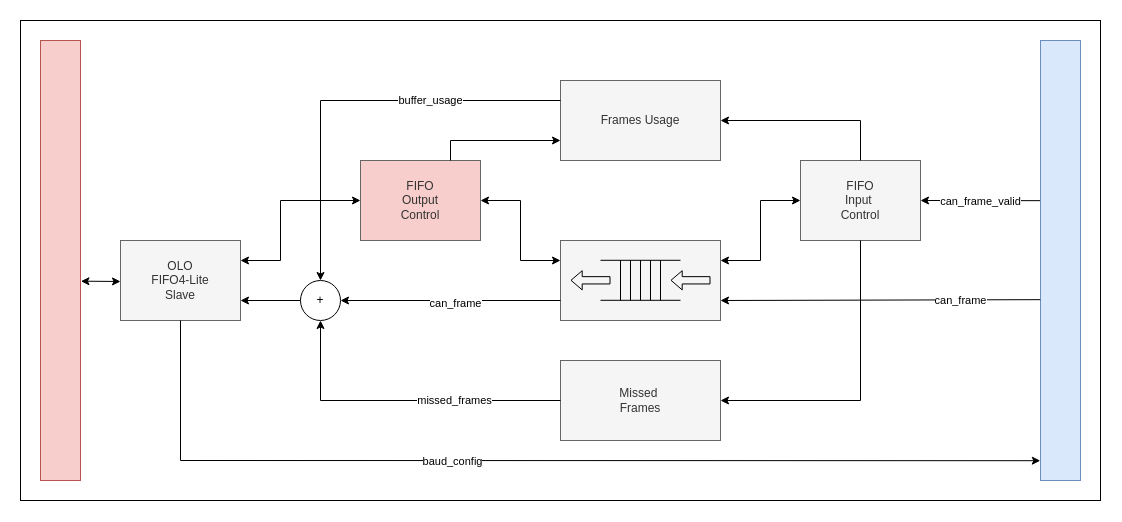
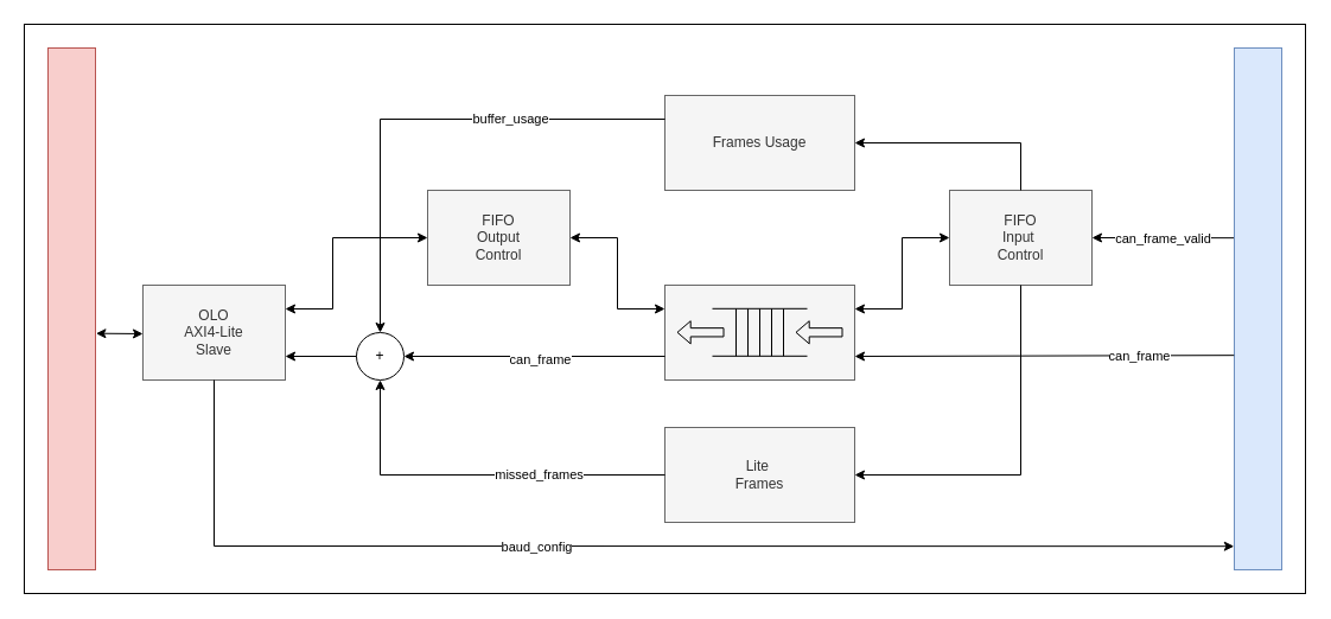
  <mxCell id="0" />
  <mxCell id="1" parent="0" />
  <mxCell id="2" value="" style="rounded=0;whiteSpace=wrap;html=1;" parent="1" vertex="1"><mxGeometry x="20" y="20" width="1080" height="480" as="geometry" /></mxCell>
  <mxCell id="3" value="" style="rounded=0;whiteSpace=wrap;html=1;fillColor=#f5f5f5;fontColor=#333333;strokeColor=#666666;" parent="1" vertex="1"><mxGeometry x="560" y="240" width="160" height="80" as="geometry" /></mxCell>
  <mxCell id="4" value="" style="endArrow=none;html=1;rounded=0;" parent="1" edge="1"><mxGeometry width="50" height="50" relative="1" as="geometry"><mxPoint x="600" y="259.8" as="sourcePoint" /><mxPoint x="680" y="259.8" as="targetPoint" /></mxGeometry></mxCell>
  <mxCell id="5" value="" style="endArrow=none;html=1;rounded=0;" parent="1" edge="1"><mxGeometry width="50" height="50" relative="1" as="geometry"><mxPoint x="600" y="299.8" as="sourcePoint" /><mxPoint x="680" y="299.8" as="targetPoint" /></mxGeometry></mxCell>
  <mxCell id="6" value="" style="endArrow=none;html=1;rounded=0;" parent="1" edge="1"><mxGeometry width="50" height="50" relative="1" as="geometry"><mxPoint x="620" y="299.8" as="sourcePoint" /><mxPoint x="620" y="259.8" as="targetPoint" /></mxGeometry></mxCell>
  <mxCell id="7" value="" style="endArrow=none;html=1;rounded=0;" parent="1" edge="1"><mxGeometry width="50" height="50" relative="1" as="geometry"><mxPoint x="630" y="299.8" as="sourcePoint" /><mxPoint x="630" y="259.8" as="targetPoint" /></mxGeometry></mxCell>
  <mxCell id="8" value="" style="endArrow=none;html=1;rounded=0;" parent="1" edge="1"><mxGeometry width="50" height="50" relative="1" as="geometry"><mxPoint x="640" y="299.8" as="sourcePoint" /><mxPoint x="640" y="259.8" as="targetPoint" /></mxGeometry></mxCell>
  <mxCell id="9" value="" style="endArrow=none;html=1;rounded=0;" parent="1" edge="1"><mxGeometry width="50" height="50" relative="1" as="geometry"><mxPoint x="650" y="299.8" as="sourcePoint" /><mxPoint x="650" y="259.8" as="targetPoint" /></mxGeometry></mxCell>
  <mxCell id="10" value="" style="endArrow=none;html=1;rounded=0;" parent="1" edge="1"><mxGeometry width="50" height="50" relative="1" as="geometry"><mxPoint x="660" y="299.8" as="sourcePoint" /><mxPoint x="660" y="259.8" as="targetPoint" /></mxGeometry></mxCell>
  <mxCell id="11" value="" style="shape=flexArrow;endArrow=classic;html=1;rounded=0;width=7.308;endSize=3.398;endWidth=10.902;" parent="1" edge="1"><mxGeometry width="50" height="50" relative="1" as="geometry"><mxPoint x="710" y="279.8" as="sourcePoint" /><mxPoint x="670" y="279.8" as="targetPoint" /></mxGeometry></mxCell>
  <mxCell id="12" value="" style="shape=flexArrow;endArrow=classic;html=1;rounded=0;width=7.308;endSize=3.398;endWidth=10.902;" parent="1" edge="1"><mxGeometry width="50" height="50" relative="1" as="geometry"><mxPoint x="610" y="279.8" as="sourcePoint" /><mxPoint x="570" y="279.8" as="targetPoint" /></mxGeometry></mxCell>
  <mxCell id="13" value="FIFO&lt;br&gt;Input&amp;nbsp;&lt;br&gt;Control" style="rounded=0;whiteSpace=wrap;html=1;fillColor=#f5f5f5;fontColor=#333333;strokeColor=#666666;" parent="1" vertex="1"><mxGeometry x="800" y="160" width="120" height="80" as="geometry" /></mxCell>
- <mxCell id="14" value="FIFO&lt;br&gt;Output&lt;br&gt;Control" style="rounded=0;whiteSpace=wrap;html=1;fillColor=#f8cecc;fontColor=#333333;strokeColor=#666666;" parent="1" vertex="1"><mxGeometry y="160" width="120" height="80" as="geometry" x="360" /></mxCell>
+ <mxCell id="14" value="FIFO&lt;br&gt;Output&lt;br&gt;Control" style="rounded=0;whiteSpace=wrap;html=1;fillColor=#f5f5f5;fontColor=#333333;strokeColor=#666666;" parent="1" vertex="1"><mxGeometry y="160" width="120" height="80" as="geometry" x="360" /></mxCell>
  <mxCell id="15" value="" style="endArrow=classic;startArrow=classic;html=1;rounded=0;entryX=0;entryY=0.25;entryDx=0;entryDy=0;" parent="1" target="3" edge="1"><mxGeometry width="50" height="50" relative="1" as="geometry"><mxPoint x="480" y="200" as="sourcePoint" /><mxPoint x="530" y="150" as="targetPoint" /><Array as="points"><mxPoint x="520" y="200" /><mxPoint x="520" y="260" /></Array></mxGeometry></mxCell>
  <mxCell id="16" value="" style="endArrow=classic;startArrow=classic;html=1;rounded=0;exitX=1;exitY=0.25;exitDx=0;exitDy=0;" parent="1" source="3" edge="1"><mxGeometry width="50" height="50" relative="1" as="geometry"><mxPoint x="750" y="250" as="sourcePoint" /><mxPoint x="800" y="200" as="targetPoint" /><Array as="points"><mxPoint x="760" y="260" /><mxPoint x="760" y="200" /></Array></mxGeometry></mxCell>
  <mxCell id="17" value="" style="endArrow=classic;html=1;rounded=0;entryX=1;entryY=0.5;entryDx=0;entryDy=0;exitX=-0.006;exitY=0.364;exitDx=0;exitDy=0;exitPerimeter=0;" parent="1" source="19" target="13" edge="1"><mxGeometry width="50" height="50" relative="1" as="geometry"><mxPoint x="1000" y="200" as="sourcePoint" /><mxPoint x="1070" y="210" as="targetPoint" /></mxGeometry></mxCell>
  <mxCell id="18" value="can_frame_valid" style="edgeLabel;html=1;align=center;verticalAlign=middle;resizable=0;points=[];" parent="17" vertex="1" connectable="0"><mxGeometry x="-0.004" relative="1" as="geometry"><mxPoint as="offset" /></mxGeometry></mxCell>
  <mxCell id="19" value="" style="rounded=0;whiteSpace=wrap;html=1;fillColor=#dae8fc;strokeColor=#6c8ebf;" parent="1" vertex="1"><mxGeometry x="1040" y="40" width="40" height="440" as="geometry" /></mxCell>
  <mxCell id="20" value="" style="endArrow=classic;html=1;rounded=0;entryX=1;entryY=0.75;entryDx=0;entryDy=0;exitX=-0.006;exitY=0.589;exitDx=0;exitDy=0;exitPerimeter=0;" parent="1" source="19" target="3" edge="1"><mxGeometry width="50" height="50" relative="1" as="geometry"><mxPoint x="790" y="300" as="sourcePoint" /><mxPoint x="740" y="300" as="targetPoint" /></mxGeometry></mxCell>
  <mxCell id="21" value="can_frame" style="edgeLabel;html=1;align=center;verticalAlign=middle;resizable=0;points=[];" parent="20" vertex="1" connectable="0"><mxGeometry x="-0.001" y="2" relative="1" as="geometry"><mxPoint x="80" y="-2" as="offset" /></mxGeometry></mxCell>
  <mxCell id="22" value="Frames Usage" style="rounded=0;whiteSpace=wrap;html=1;fillColor=#f5f5f5;fontColor=#333333;strokeColor=#666666;" parent="1" vertex="1"><mxGeometry x="560" y="80" width="160" height="80" as="geometry" /></mxCell>
  <mxCell id="23" value="" style="endArrow=classic;html=1;rounded=0;entryX=1;entryY=0.5;entryDx=0;entryDy=0;" parent="1" target="22" edge="1"><mxGeometry width="50" height="50" relative="1" as="geometry"><mxPoint x="860" y="160" as="sourcePoint" /><mxPoint x="910" y="110" as="targetPoint" /><Array as="points"><mxPoint x="860" y="120" /></Array></mxGeometry></mxCell>
- <mxCell id="24" value="" style="endArrow=classic;html=1;rounded=0;exitX=0.75;exitY=0;exitDx=0;exitDy=0;entryX=0;entryY=0.75;entryDx=0;entryDy=0;" parent="1" source="14" target="22" edge="1"><mxGeometry width="50" height="50" relative="1" as="geometry"><mxPoint x="440" y="150" as="sourcePoint" /><mxPoint x="490" y="100" as="targetPoint" /><Array as="points"><mxPoint x="450" y="140" /></Array></mxGeometry></mxCell>
- <mxCell id="25" value="OLO&lt;br&gt;FIFO4-Lite&lt;br&gt;Slave" style="rounded=0;whiteSpace=wrap;html=1;fillColor=#f5f5f5;fontColor=#333333;strokeColor=#666666;" parent="1" vertex="1"><mxGeometry x="120" y="240" width="120" height="80" as="geometry" /></mxCell>
+ <mxCell id="25" value="OLO&lt;br&gt;AXI4-Lite&lt;br&gt;Slave" style="rounded=0;whiteSpace=wrap;html=1;fillColor=#f5f5f5;fontColor=#333333;strokeColor=#666666;" parent="1" vertex="1"><mxGeometry x="120" y="240" width="120" height="80" as="geometry" /></mxCell>
  <mxCell id="26" value="" style="endArrow=classic;startArrow=classic;html=1;rounded=0;exitX=1;exitY=0.25;exitDx=0;exitDy=0;entryX=0;entryY=0.5;entryDx=0;entryDy=0;" parent="1" source="25" target="14" edge="1"><mxGeometry width="50" height="50" relative="1" as="geometry"><mxPoint x="260" y="290" as="sourcePoint" /><mxPoint x="310" y="240" as="targetPoint" /><Array as="points"><mxPoint x="280" y="260" /><mxPoint x="280" y="200" /><mxPoint x="320" y="200" /></Array></mxGeometry></mxCell>
  <mxCell id="27" value="" style="endArrow=classic;html=1;rounded=0;exitX=0;exitY=0.25;exitDx=0;exitDy=0;entryX=0.5;entryY=0;entryDx=0;entryDy=0;" parent="1" source="22" target="29" edge="1"><mxGeometry width="50" height="50" relative="1" as="geometry"><mxPoint x="380" y="130" as="sourcePoint" /><mxPoint x="430" y="80" as="targetPoint" /><Array as="points"><mxPoint x="320" y="100" /></Array></mxGeometry></mxCell>
  <mxCell id="28" value="buffer_usage" style="edgeLabel;html=1;align=center;verticalAlign=middle;resizable=0;points=[];" parent="27" vertex="1" connectable="0"><mxGeometry x="-0.375" y="-1" relative="1" as="geometry"><mxPoint as="offset" /></mxGeometry></mxCell>
  <mxCell id="29" value="+" style="ellipse;whiteSpace=wrap;html=1;aspect=fixed;" parent="1" vertex="1"><mxGeometry x="300" y="280" width="40" height="40" as="geometry" /></mxCell>
  <mxCell id="30" value="" style="endArrow=classic;html=1;rounded=0;entryX=1;entryY=0.75;entryDx=0;entryDy=0;exitX=0;exitY=0.5;exitDx=0;exitDy=0;" parent="1" source="29" target="25" edge="1"><mxGeometry width="50" height="50" relative="1" as="geometry"><mxPoint x="320" y="390" as="sourcePoint" /><mxPoint x="370" y="340" as="targetPoint" /></mxGeometry></mxCell>
  <mxCell id="31" value="" style="endArrow=classic;html=1;rounded=0;entryX=1;entryY=0.5;entryDx=0;entryDy=0;exitX=0;exitY=0.75;exitDx=0;exitDy=0;" parent="1" source="3" target="29" edge="1"><mxGeometry width="50" height="50" relative="1" as="geometry"><mxPoint x="490" y="390" as="sourcePoint" /><mxPoint x="540" y="340" as="targetPoint" /></mxGeometry></mxCell>
  <mxCell id="32" value="can_frame" style="edgeLabel;html=1;align=center;verticalAlign=middle;resizable=0;points=[];" parent="31" vertex="1" connectable="0"><mxGeometry x="-0.033" y="2" relative="1" as="geometry"><mxPoint as="offset" /></mxGeometry></mxCell>
- <mxCell id="33" value="Missed&amp;nbsp;&lt;br&gt;Frames" style="rounded=0;whiteSpace=wrap;html=1;fillColor=#f5f5f5;fontColor=#333333;strokeColor=#666666;" parent="1" vertex="1"><mxGeometry x="560" y="360" width="160" height="80" as="geometry" /></mxCell>
+ <mxCell id="33" value="Lite&amp;nbsp;&lt;br&gt;Frames" style="rounded=0;whiteSpace=wrap;html=1;fillColor=#f5f5f5;fontColor=#333333;strokeColor=#666666;" parent="1" vertex="1"><mxGeometry x="560" y="360" width="160" height="80" as="geometry" /></mxCell>
  <mxCell id="34" value="" style="endArrow=classic;html=1;rounded=0;exitX=0.5;exitY=1;exitDx=0;exitDy=0;entryX=1;entryY=0.5;entryDx=0;entryDy=0;" parent="1" source="13" target="33" edge="1"><mxGeometry width="50" height="50" relative="1" as="geometry"><mxPoint x="800" y="425" as="sourcePoint" /><mxPoint x="850" y="375" as="targetPoint" /><Array as="points"><mxPoint x="860" y="400" /></Array></mxGeometry></mxCell>
  <mxCell id="35" value="" style="endArrow=classic;html=1;rounded=0;exitX=0;exitY=0.5;exitDx=0;exitDy=0;entryX=0.5;entryY=1;entryDx=0;entryDy=0;" parent="1" source="33" target="29" edge="1"><mxGeometry width="50" height="50" relative="1" as="geometry"><mxPoint x="395" y="425" as="sourcePoint" /><mxPoint x="445" y="375" as="targetPoint" /><Array as="points"><mxPoint x="320" y="400" /></Array></mxGeometry></mxCell>
  <mxCell id="36" value="missed_frames" style="edgeLabel;html=1;align=center;verticalAlign=middle;resizable=0;points=[];" parent="35" vertex="1" connectable="0"><mxGeometry x="-0.334" y="-1" relative="1" as="geometry"><mxPoint as="offset" /></mxGeometry></mxCell>
  <mxCell id="37" value="" style="rounded=0;whiteSpace=wrap;html=1;fillColor=#f8cecc;strokeColor=#b85450;" parent="1" vertex="1"><mxGeometry x="40" y="40" width="40" height="440" as="geometry" /></mxCell>
  <mxCell id="38" value="" style="endArrow=classic;startArrow=classic;html=1;rounded=0;exitX=1.011;exitY=0.547;exitDx=0;exitDy=0;exitPerimeter=0;" parent="1" source="37" edge="1"><mxGeometry width="50" height="50" relative="1" as="geometry"><mxPoint x="100" y="230" as="sourcePoint" /><mxPoint x="120" y="281" as="targetPoint" /></mxGeometry></mxCell>
  <mxCell id="39" value="" style="endArrow=classic;html=1;rounded=0;exitX=0.5;exitY=1;exitDx=0;exitDy=0;entryX=-0.005;entryY=0.955;entryDx=0;entryDy=0;entryPerimeter=0;" edge="1" parent="1" source="25" target="19"><mxGeometry width="50" height="50" relative="1" as="geometry"><mxPoint x="320" y="490" as="sourcePoint" /><mxPoint x="370" y="440" as="targetPoint" /><Array as="points"><mxPoint x="180" y="460" /></Array></mxGeometry></mxCell>
  <mxCell id="40" value="baud_config" style="edgeLabel;html=1;align=center;verticalAlign=middle;resizable=0;points=[];" vertex="1" connectable="0" parent="39"><mxGeometry x="-0.175" relative="1" as="geometry"><mxPoint as="offset" /></mxGeometry></mxCell>
